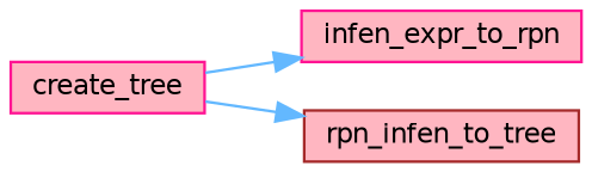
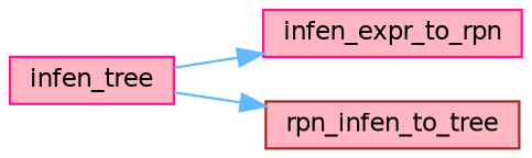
  digraph {
    rankdir=RL
    node [color=deeppink fillcolor=lightpink fontname=Helvetica fontsize=10 shape=box style=filled]
    edge [color=steelblue1 dir=back fontname=Helvetica fontsize=10 labelfontname=Helvetica labelfontsize=10 style=solid]
    n1 [height=0.2 label=infen_expr_to_rpn width=0.4]
-   n2 [height=0.2 label=create_tree width=0.4]
+   n2 [height=0.2 label=infen_tree width=0.4]
    n3 [color=brown height=0.2 label=rpn_infen_to_tree width=0.4]
    n1 -> n2
    n3 -> n2
  }
